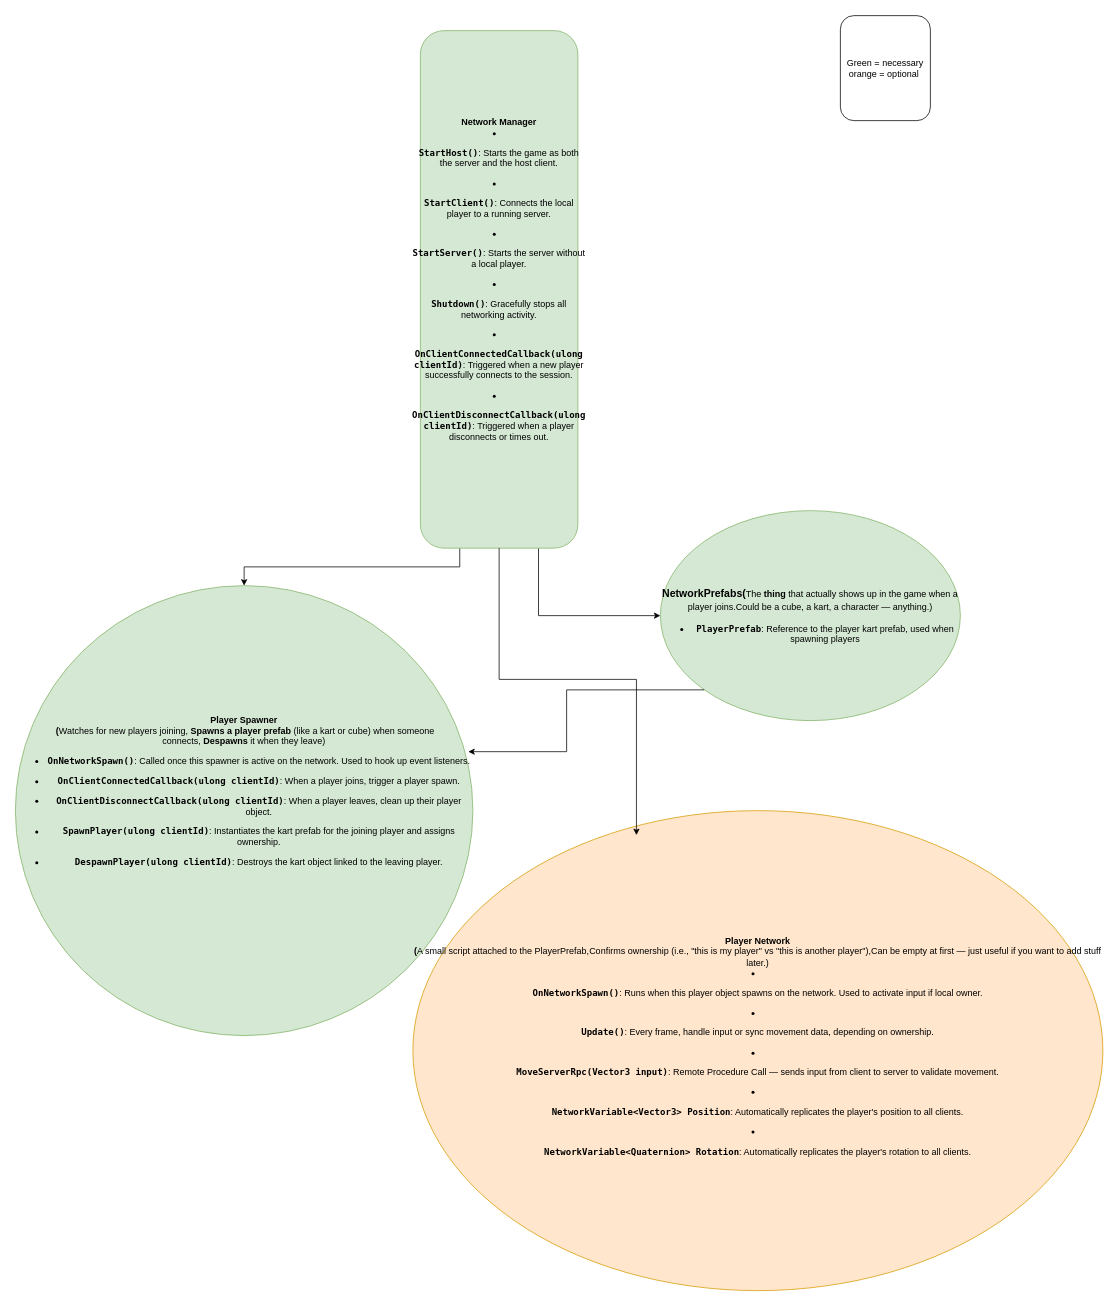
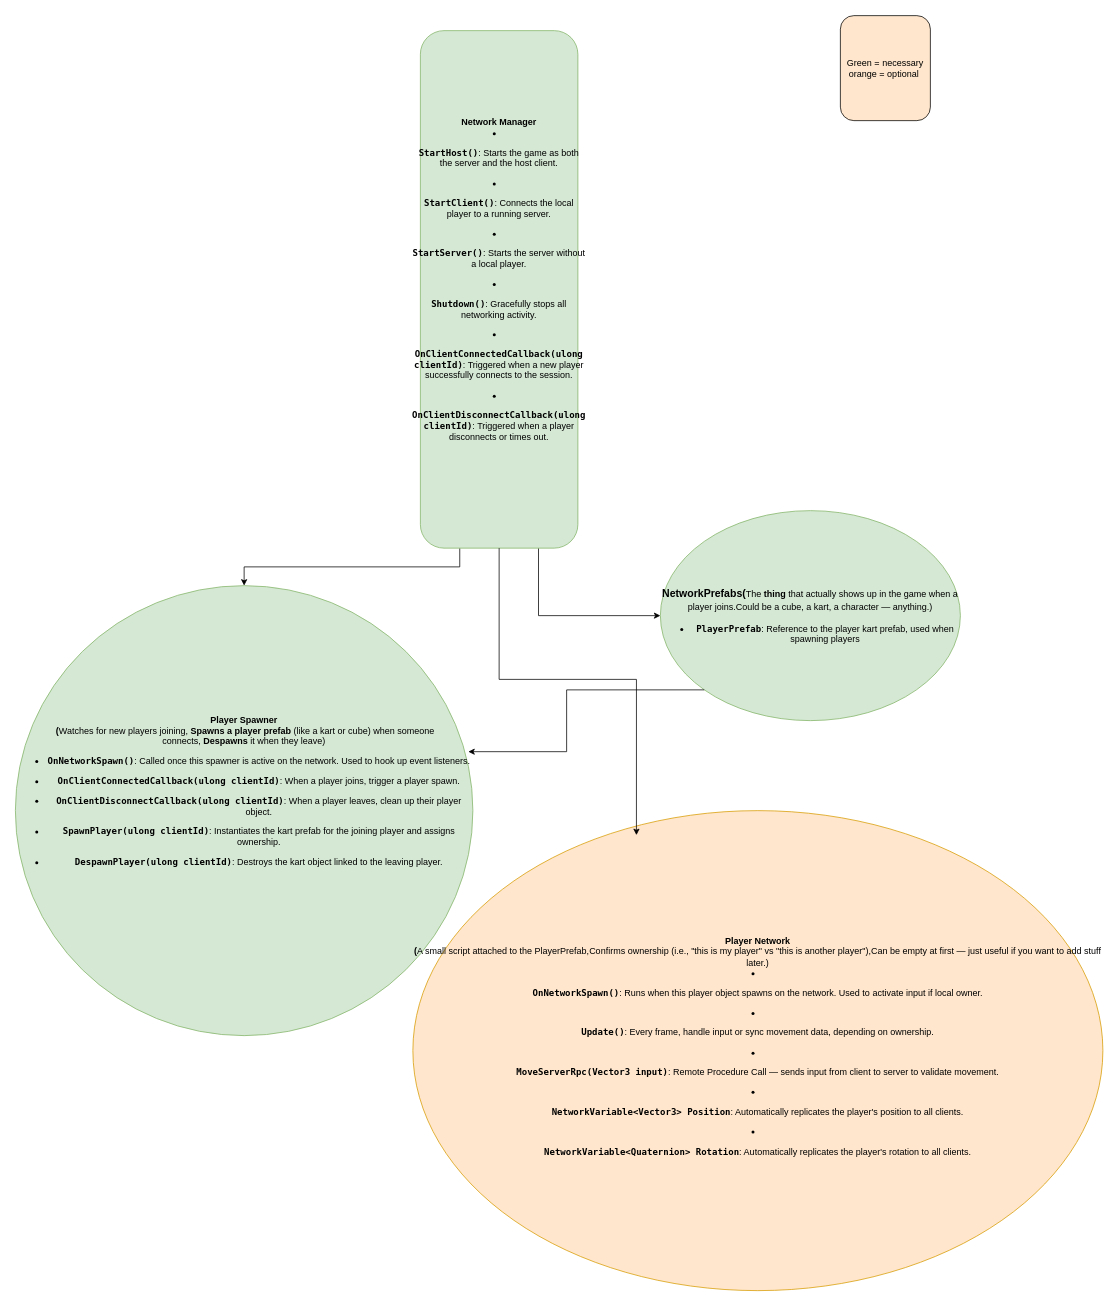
  <mxCell id="0" />
  <mxCell id="1" parent="0" />
  <mxCell id="2" style="edgeStyle=orthogonalEdgeStyle;rounded=0;orthogonalLoop=1;jettySize=auto;html=1;exitX=0.25;exitY=1;exitDx=0;exitDy=0;" edge="1" parent="1" source="4" target="6"><mxGeometry relative="1" as="geometry" /></mxCell>
  <mxCell id="3" style="edgeStyle=orthogonalEdgeStyle;rounded=0;orthogonalLoop=1;jettySize=auto;html=1;exitX=0.75;exitY=1;exitDx=0;exitDy=0;" edge="1" parent="1" source="4" target="5"><mxGeometry relative="1" as="geometry" /></mxCell>
  <mxCell id="4" value="&lt;b&gt;Network Manager&lt;/b&gt;&lt;li class=&quot;&quot; data-end=&quot;324&quot; data-start=&quot;248&quot;&gt;&lt;p class=&quot;&quot; data-end=&quot;324&quot; data-start=&quot;250&quot;&gt;&lt;strong data-end=&quot;267&quot; data-start=&quot;250&quot;&gt;&lt;code data-end=&quot;265&quot; data-start=&quot;252&quot;&gt;StartHost()&lt;/code&gt;&lt;/strong&gt;: Starts the game as both the server and the host client.&lt;/p&gt;&lt;/li&gt;&lt;li class=&quot;&quot; data-end=&quot;394&quot; data-start=&quot;325&quot;&gt;&lt;br&gt;&lt;p class=&quot;&quot; data-end=&quot;394&quot; data-start=&quot;327&quot;&gt;&lt;strong data-end=&quot;346&quot; data-start=&quot;327&quot;&gt;&lt;code data-end=&quot;344&quot; data-start=&quot;329&quot;&gt;StartClient()&lt;/code&gt;&lt;/strong&gt;: Connects the local player to a running server.&lt;/p&gt;&lt;/li&gt;&lt;li class=&quot;&quot; data-end=&quot;459&quot; data-start=&quot;395&quot;&gt;&lt;br&gt;&lt;p class=&quot;&quot; data-end=&quot;459&quot; data-start=&quot;397&quot;&gt;&lt;strong data-end=&quot;416&quot; data-start=&quot;397&quot;&gt;&lt;code data-end=&quot;414&quot; data-start=&quot;399&quot;&gt;StartServer()&lt;/code&gt;&lt;/strong&gt;: Starts the server without a local player.&lt;/p&gt;&lt;/li&gt;&lt;li class=&quot;&quot; data-end=&quot;521&quot; data-start=&quot;460&quot;&gt;&lt;p class=&quot;&quot; data-end=&quot;521&quot; data-start=&quot;462&quot;&gt;&lt;strong data-end=&quot;478&quot; data-start=&quot;462&quot;&gt;&lt;code data-end=&quot;476&quot; data-start=&quot;464&quot;&gt;Shutdown()&lt;/code&gt;&lt;/strong&gt;: Gracefully stops all networking activity.&lt;/p&gt;&lt;/li&gt;&lt;li class=&quot;&quot; data-end=&quot;638&quot; data-start=&quot;522&quot;&gt;&lt;br&gt;&lt;p class=&quot;&quot; data-end=&quot;638&quot; data-start=&quot;524&quot;&gt;&lt;strong data-end=&quot;571&quot; data-start=&quot;524&quot;&gt;&lt;code data-end=&quot;569&quot; data-start=&quot;526&quot;&gt;OnClientConnectedCallback(ulong clientId)&lt;/code&gt;&lt;/strong&gt;: Triggered when a new player successfully connects to the session.&lt;/p&gt;&lt;/li&gt;&lt;li class=&quot;&quot; data-end=&quot;740&quot; data-start=&quot;639&quot;&gt;&lt;br&gt;&lt;p class=&quot;&quot; data-end=&quot;740&quot; data-start=&quot;641&quot;&gt;&lt;strong data-end=&quot;689&quot; data-start=&quot;641&quot;&gt;&lt;code data-end=&quot;687&quot; data-start=&quot;643&quot;&gt;OnClientDisconnectCallback(ulong clientId)&lt;/code&gt;&lt;/strong&gt;: Triggered when a player disconnects or times out.&lt;/p&gt;&lt;/li&gt;&lt;div&gt;&amp;nbsp;&lt;/div&gt;" style="rounded=1;whiteSpace=wrap;html=1;fillColor=#d5e8d4;strokeColor=#82b366;" vertex="1" parent="1"><mxGeometry x="560" y="40" width="210" height="690" as="geometry" /></mxCell>
  <mxCell id="5" value="&lt;h3 class=&quot;&quot; data-end=&quot;3037&quot; data-start=&quot;3008&quot;&gt;&lt;strong data-end=&quot;3037&quot; data-start=&quot;3012&quot;&gt;NetworkPrefabs(&lt;/strong&gt;&lt;span style=&quot;background-color: transparent; color: light-dark(rgb(0, 0, 0), rgb(255, 255, 255)); font-size: 12px; font-weight: normal;&quot;&gt;The &lt;/span&gt;&lt;strong style=&quot;background-color: transparent; color: light-dark(rgb(0, 0, 0), rgb(255, 255, 255)); font-size: 12px;&quot; data-end=&quot;803&quot; data-start=&quot;794&quot;&gt;thing&lt;/strong&gt;&lt;span style=&quot;background-color: transparent; color: light-dark(rgb(0, 0, 0), rgb(255, 255, 255)); font-size: 12px; font-weight: normal;&quot;&gt; that actually shows up in the game when a player joins.&lt;/span&gt;&lt;span style=&quot;background-color: transparent; color: light-dark(rgb(0, 0, 0), rgb(255, 255, 255)); font-size: 12px; font-weight: normal;&quot;&gt;Could be a cube, a kart, a character — anything.)&lt;/span&gt;&lt;/h3&gt;&lt;ul data-end=&quot;3124&quot; data-start=&quot;3038&quot;&gt;&lt;li class=&quot;&quot; data-end=&quot;3124&quot; data-start=&quot;3038&quot;&gt;&lt;p class=&quot;&quot; data-end=&quot;3124&quot; data-start=&quot;3040&quot;&gt;&lt;strong data-end=&quot;3058&quot; data-start=&quot;3040&quot;&gt;&lt;code data-end=&quot;3056&quot; data-start=&quot;3042&quot;&gt;PlayerPrefab&lt;/code&gt;&lt;/strong&gt;: Reference to the player kart prefab, used when spawning players&lt;/p&gt;&lt;/li&gt;&lt;/ul&gt;" style="ellipse;whiteSpace=wrap;html=1;fillColor=#d5e8d4;strokeColor=#82b366;" vertex="1" parent="1"><mxGeometry x="880" y="680" width="400" height="280" as="geometry" /></mxCell>
  <mxCell id="6" value="&lt;b&gt;Player Spawner&lt;/b&gt;&lt;div&gt;&lt;b&gt;&amp;nbsp;(&lt;/b&gt;&lt;span style=&quot;background-color: transparent; color: light-dark(rgb(0, 0, 0), rgb(255, 255, 255));&quot;&gt;Watches for new players joining,&amp;nbsp;&lt;/span&gt;&lt;strong style=&quot;background-color: transparent; color: light-dark(rgb(0, 0, 0), rgb(255, 255, 255));&quot; data-end=&quot;561&quot; data-start=&quot;535&quot;&gt;Spawns a player prefab&lt;/strong&gt;&lt;span style=&quot;background-color: transparent; color: light-dark(rgb(0, 0, 0), rgb(255, 255, 255));&quot;&gt; (like a kart or cube) when someone connects,&amp;nbsp;&lt;/span&gt;&lt;strong style=&quot;background-color: transparent; color: light-dark(rgb(0, 0, 0), rgb(255, 255, 255));&quot; data-end=&quot;621&quot; data-start=&quot;609&quot;&gt;Despawns&lt;/strong&gt;&lt;span style=&quot;background-color: transparent; color: light-dark(rgb(0, 0, 0), rgb(255, 255, 255));&quot;&gt; it when they leave)&lt;/span&gt;&lt;div&gt;&lt;ul data-end=&quot;1324&quot; data-start=&quot;809&quot;&gt;&lt;li class=&quot;&quot; data-end=&quot;918&quot; data-start=&quot;809&quot;&gt;&lt;p class=&quot;&quot; data-end=&quot;918&quot; data-start=&quot;811&quot;&gt;&lt;strong data-end=&quot;833&quot; data-start=&quot;811&quot;&gt;&lt;code data-end=&quot;831&quot; data-start=&quot;813&quot;&gt;OnNetworkSpawn()&lt;/code&gt;&lt;/strong&gt;: Called once this spawner is active on the network. Used to hook up event listeners.&lt;/p&gt;&lt;/li&gt;&lt;li class=&quot;&quot; data-end=&quot;1014&quot; data-start=&quot;919&quot;&gt;&lt;p class=&quot;&quot; data-end=&quot;1014&quot; data-start=&quot;921&quot;&gt;&lt;strong data-end=&quot;968&quot; data-start=&quot;921&quot;&gt;&lt;code data-end=&quot;966&quot; data-start=&quot;923&quot;&gt;OnClientConnectedCallback(ulong clientId)&lt;/code&gt;&lt;/strong&gt;: When a player joins, trigger a player spawn.&lt;/p&gt;&lt;/li&gt;&lt;li class=&quot;&quot; data-end=&quot;1118&quot; data-start=&quot;1015&quot;&gt;&lt;p class=&quot;&quot; data-end=&quot;1118&quot; data-start=&quot;1017&quot;&gt;&lt;strong data-end=&quot;1065&quot; data-start=&quot;1017&quot;&gt;&lt;code data-end=&quot;1063&quot; data-start=&quot;1019&quot;&gt;OnClientDisconnectCallback(ulong clientId)&lt;/code&gt;&lt;/strong&gt;: When a player leaves, clean up their player object.&lt;/p&gt;&lt;/li&gt;&lt;li class=&quot;&quot; data-end=&quot;1230&quot; data-start=&quot;1119&quot;&gt;&lt;p class=&quot;&quot; data-end=&quot;1230&quot; data-start=&quot;1121&quot;&gt;&lt;strong data-end=&quot;1154&quot; data-start=&quot;1121&quot;&gt;&lt;code data-end=&quot;1152&quot; data-start=&quot;1123&quot;&gt;SpawnPlayer(ulong clientId)&lt;/code&gt;&lt;/strong&gt;: Instantiates the kart prefab for the joining player and assigns ownership.&lt;/p&gt;&lt;/li&gt;&lt;li class=&quot;&quot; data-end=&quot;1324&quot; data-start=&quot;1231&quot;&gt;&lt;p class=&quot;&quot; data-end=&quot;1324&quot; data-start=&quot;1233&quot;&gt;&lt;strong data-end=&quot;1268&quot; data-start=&quot;1233&quot;&gt;&lt;code data-end=&quot;1266&quot; data-start=&quot;1235&quot;&gt;DespawnPlayer(ulong clientId)&lt;/code&gt;&lt;/strong&gt;: Destroys the kart object linked to the leaving player.&lt;/p&gt;&lt;br&gt;&lt;/li&gt;&lt;br&gt;&lt;/ul&gt;&lt;/div&gt;&lt;/div&gt;" style="ellipse;whiteSpace=wrap;html=1;fillColor=#d5e8d4;strokeColor=#82b366;" vertex="1" parent="1"><mxGeometry x="20" y="780" width="610" height="600" as="geometry" /></mxCell>
  <mxCell id="7" value="&lt;b&gt;Player Network&lt;/b&gt;&lt;div&gt;&lt;span style=&quot;background-color: transparent; color: light-dark(rgb(0, 0, 0), rgb(255, 255, 255));&quot;&gt;&lt;b&gt;(&lt;/b&gt;A small script attached to the PlayerPrefab,&lt;/span&gt;&lt;span style=&quot;background-color: transparent; color: light-dark(rgb(0, 0, 0), rgb(255, 255, 255));&quot;&gt;Confirms ownership (i.e., &quot;this is my player&quot; vs &quot;this is another player&quot;),&lt;/span&gt;&lt;span style=&quot;background-color: transparent; color: light-dark(rgb(0, 0, 0), rgb(255, 255, 255));&quot;&gt;Can be empty at first — just useful if you want to add stuff later.)&lt;/span&gt;&lt;li class=&quot;&quot; data-end=&quot;1357&quot; data-start=&quot;1288&quot;&gt;&lt;p class=&quot;&quot; data-end=&quot;1357&quot; data-start=&quot;1290&quot;&gt;&lt;strong style=&quot;background-color: transparent; color: light-dark(rgb(0, 0, 0), rgb(255, 255, 255));&quot; data-end=&quot;1415&quot; data-start=&quot;1393&quot;&gt;&lt;code data-end=&quot;1413&quot; data-start=&quot;1395&quot;&gt;OnNetworkSpawn()&lt;/code&gt;&lt;/strong&gt;&lt;span style=&quot;background-color: transparent; color: light-dark(rgb(0, 0, 0), rgb(255, 255, 255));&quot;&gt;: Runs when this player object spawns on the network. Used to activate input if local owner.&lt;/span&gt;&lt;/p&gt;&lt;/li&gt;&lt;div&gt;&lt;li class=&quot;&quot; data-end=&quot;1598&quot; data-start=&quot;1508&quot;&gt;&lt;br&gt;&lt;p class=&quot;&quot; data-end=&quot;1598&quot; data-start=&quot;1510&quot;&gt;&lt;strong data-end=&quot;1524&quot; data-start=&quot;1510&quot;&gt;&lt;code data-end=&quot;1522&quot; data-start=&quot;1512&quot;&gt;Update()&lt;/code&gt;&lt;/strong&gt;: Every frame, handle input or sync movement data, depending on ownership.&lt;/p&gt;&lt;/li&gt;&lt;li class=&quot;&quot; data-end=&quot;1716&quot; data-start=&quot;1599&quot;&gt;&lt;br&gt;&lt;p class=&quot;&quot; data-end=&quot;1716&quot; data-start=&quot;1601&quot;&gt;&lt;strong data-end=&quot;1635&quot; data-start=&quot;1601&quot;&gt;&lt;code data-end=&quot;1633&quot; data-start=&quot;1603&quot;&gt;MoveServerRpc(Vector3 input)&lt;/code&gt;&lt;/strong&gt;: Remote Procedure Call — sends input from client to server to validate movement.&lt;/p&gt;&lt;/li&gt;&lt;li class=&quot;&quot; data-end=&quot;1822&quot; data-start=&quot;1717&quot;&gt;&lt;br&gt;&lt;p class=&quot;&quot; data-end=&quot;1822&quot; data-start=&quot;1719&quot;&gt;&lt;strong data-end=&quot;1758&quot; data-start=&quot;1719&quot;&gt;&lt;code data-end=&quot;1756&quot; data-start=&quot;1721&quot;&gt;NetworkVariable&amp;lt;Vector3&amp;gt; Position&lt;/code&gt;&lt;/strong&gt;: Automatically replicates the player's position to all clients.&lt;/p&gt;&lt;/li&gt;&lt;li class=&quot;&quot; data-end=&quot;1931&quot; data-start=&quot;1823&quot;&gt;&lt;p class=&quot;&quot; data-end=&quot;1931&quot; data-start=&quot;1825&quot;&gt;&lt;strong data-end=&quot;1867&quot; data-start=&quot;1825&quot;&gt;&lt;code data-end=&quot;1865&quot; data-start=&quot;1827&quot;&gt;NetworkVariable&amp;lt;Quaternion&amp;gt; Rotation&lt;/code&gt;&lt;/strong&gt;: Automatically replicates the player's rotation to all clients.&lt;/p&gt;&lt;/li&gt;&lt;/div&gt;&lt;/div&gt;" style="ellipse;whiteSpace=wrap;html=1;fillColor=#ffe6cc;strokeColor=#d79b00;" vertex="1" parent="1"><mxGeometry x="550" y="1080" width="920" height="640" as="geometry" /></mxCell>
  <mxCell id="8" style="edgeStyle=orthogonalEdgeStyle;rounded=0;orthogonalLoop=1;jettySize=auto;html=1;exitX=0.5;exitY=1;exitDx=0;exitDy=0;entryX=0.324;entryY=0.051;entryDx=0;entryDy=0;entryPerimeter=0;" edge="1" parent="1" source="4" target="7"><mxGeometry relative="1" as="geometry" /></mxCell>
- <mxCell id="9" value="Green = necessary&lt;div&gt;orange = optional&amp;nbsp;&lt;/div&gt;" style="rounded=1;whiteSpace=wrap;html=1;" vertex="1" parent="1"><mxGeometry x="1120" y="20" width="120" height="140" as="geometry" /></mxCell>
+ <mxCell id="9" value="Green = necessary&lt;div&gt;orange = optional&amp;nbsp;&lt;/div&gt;" style="rounded=1;whiteSpace=wrap;html=1;fillColor=#ffe6cc;" vertex="1" parent="1"><mxGeometry x="1120" y="20" width="120" height="140" as="geometry" /></mxCell>
  <mxCell id="10" style="edgeStyle=orthogonalEdgeStyle;rounded=0;orthogonalLoop=1;jettySize=auto;html=1;exitX=0;exitY=1;exitDx=0;exitDy=0;entryX=0.99;entryY=0.369;entryDx=0;entryDy=0;entryPerimeter=0;" edge="1" parent="1" source="5" target="6"><mxGeometry relative="1" as="geometry" /></mxCell>
